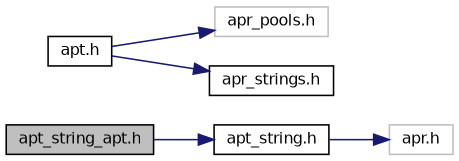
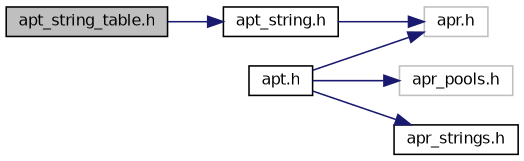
  digraph {
    rankdir=LR
    node [color=black fillcolor=white fontname=Helvetica fontsize=10 shape=record style=filled]
    edge [color=midnightblue fontname=Helvetica fontsize=10 labelfontname=Helvetica labelfontsize=10 style=solid]
-   n1 [fillcolor=grey75 fontcolor=black height=0.2 label="apt_string_apt.h" width=0.4]
+   n1 [fillcolor=grey75 fontcolor=black height=0.2 label="apt_string_table.h" width=0.4]
    n2 [height=0.2 label="apt_string.h" width=0.4]
    n3 [color=grey75 height=0.2 label="apr.h" width=0.4]
    n4 [height=0.2 label="apt.h" width=0.4]
    n5 [color=grey75 height=0.2 label="apr_pools.h" width=0.4]
    n6 [height=0.2 label="apr_strings.h" width=0.4]
    n1 -> n2
    n2 -> n3
+   n4 -> n3
    n4 -> n5
    n4 -> n6
  }
